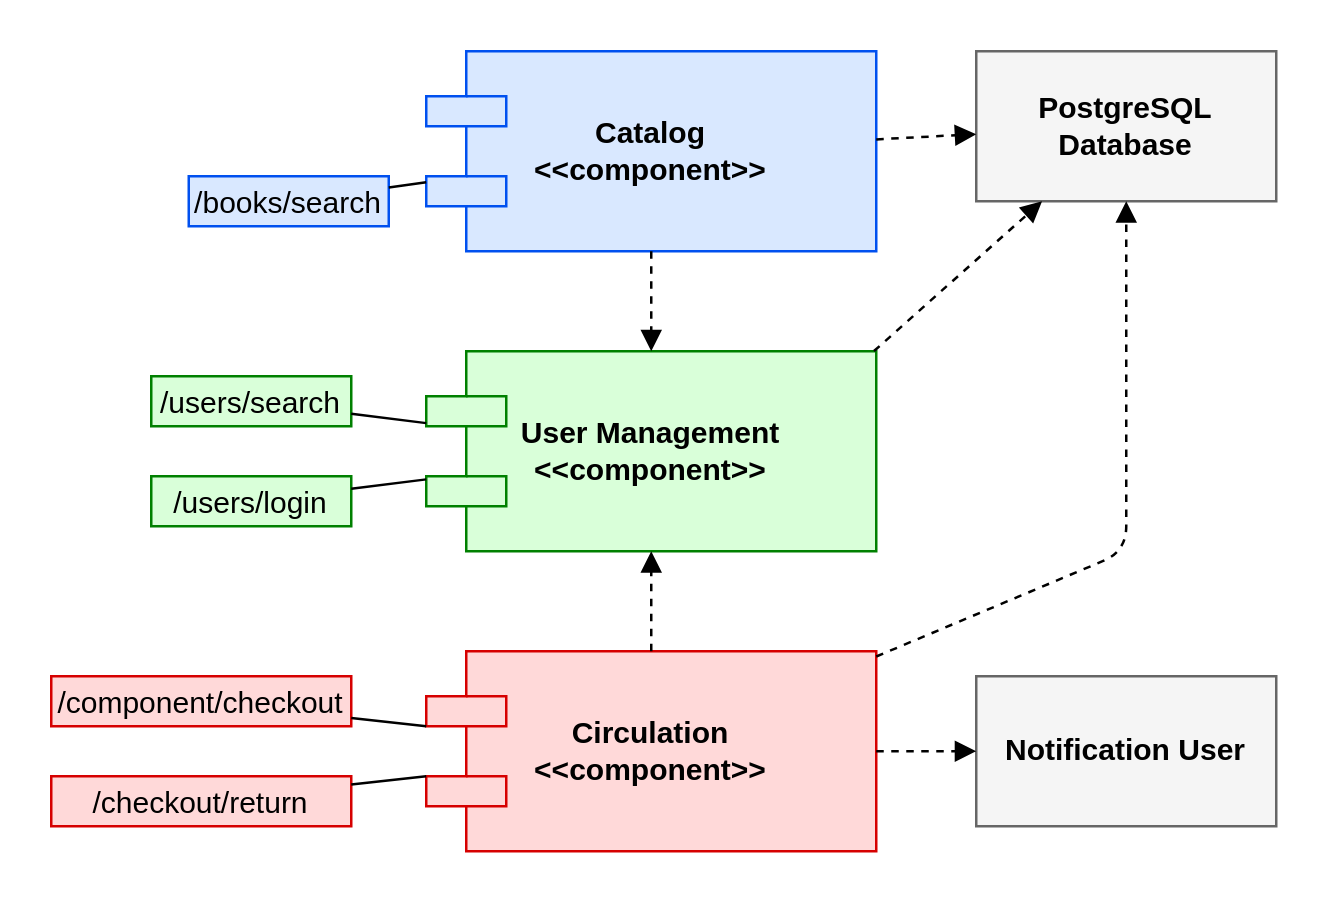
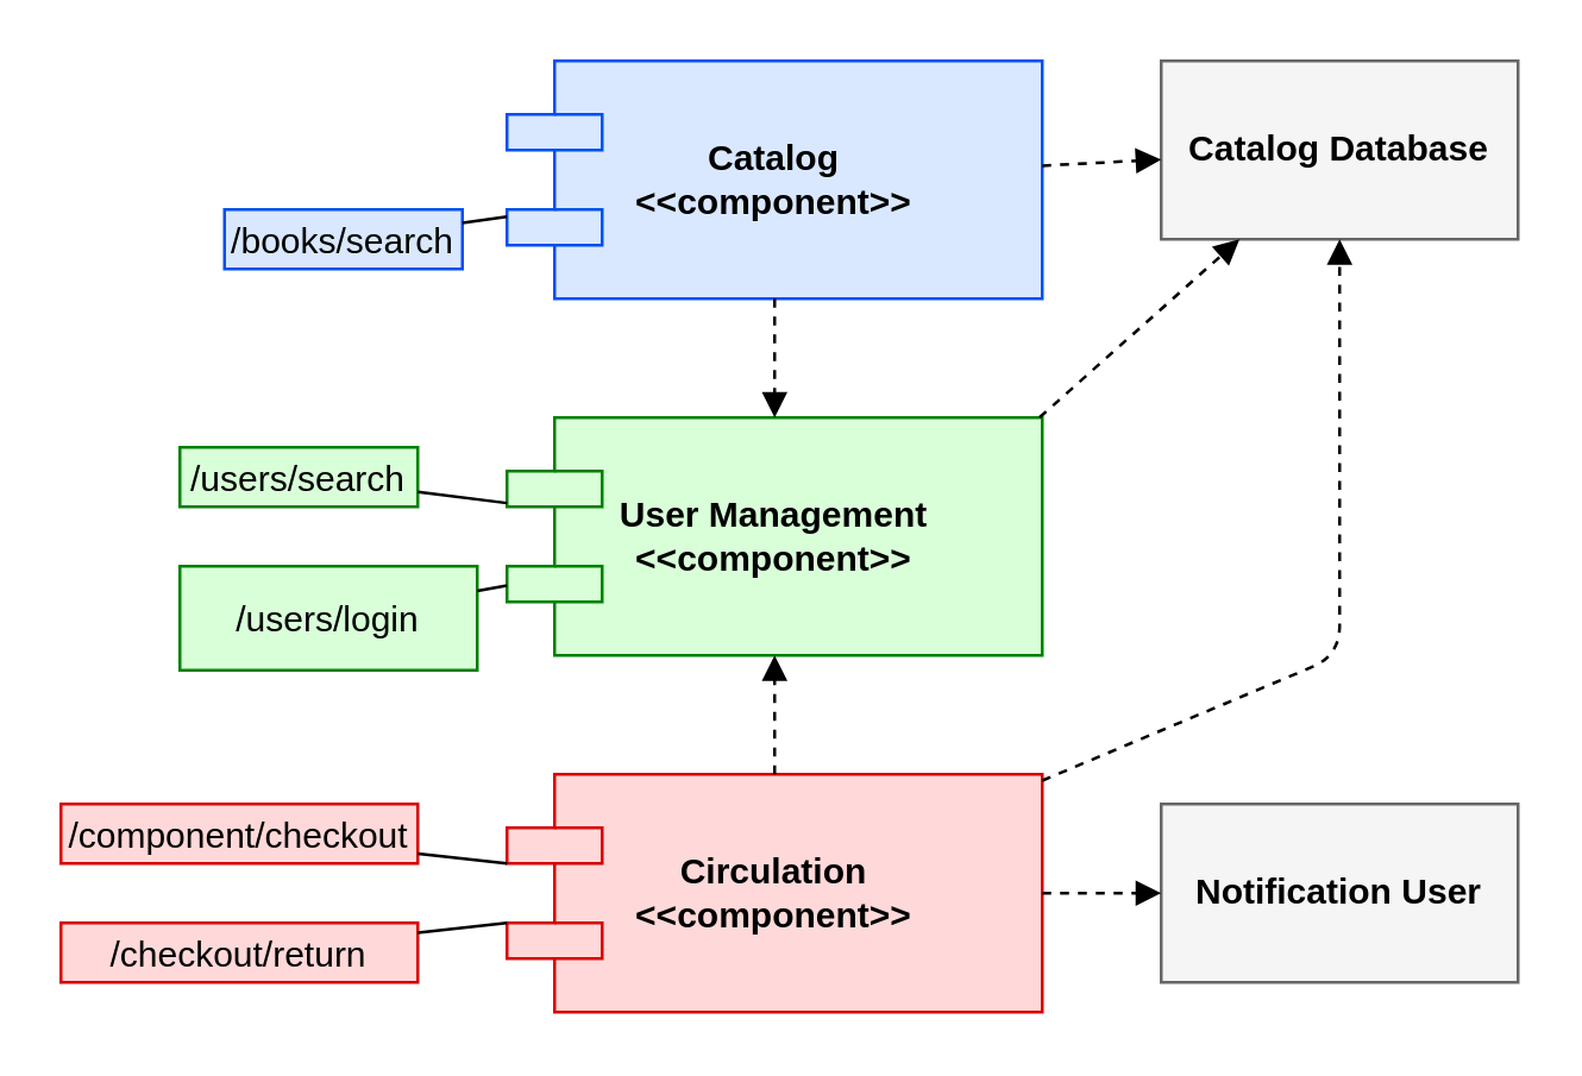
  <mxCell id="0" />
  <mxCell id="1" parent="0" />
  <mxCell id="2" value="Catalog&#10;&lt;&lt;component&gt;&gt;" style="shape=component;whiteSpace=wrap;fontStyle=1;fillColor=#d9e8ff;strokeColor=#0050ef;" vertex="1" parent="1"><mxGeometry x="170" y="20" width="180" height="80" as="geometry" /></mxCell>
  <mxCell id="3" value="/books/search" style="shape=umlInterface;fillColor=#d9e8ff;strokeColor=#0050ef;" vertex="1" parent="1"><mxGeometry x="75" y="70" width="80" height="20" as="geometry" /></mxCell>
  <mxCell id="4" style="edgeStyle=none;endArrow=none;startArrow=none;" edge="1" parent="1" source="2" target="3"><mxGeometry relative="1" as="geometry" /></mxCell>
  <mxCell id="5" value="User Management &lt;&lt;component&gt;&gt;" style="shape=component;whiteSpace=wrap;fontStyle=1;fillColor=#d9ffd9;strokeColor=#008000;" vertex="1" parent="1"><mxGeometry x="170" y="140" width="180" height="80" as="geometry" /></mxCell>
  <mxCell id="6" value="/users/search" style="shape=umlInterface;fillColor=#d9ffd9;strokeColor=#008000;" vertex="1" parent="1"><mxGeometry x="60" y="150" width="80" height="20" as="geometry" /></mxCell>
- <mxCell id="7" value="/users/login" style="shape=umlInterface;fillColor=#d9ffd9;strokeColor=#008000;" vertex="1" parent="1"><mxGeometry x="60" y="190" width="80" height="20" as="geometry" /></mxCell>
+ <mxCell id="7" value="/users/login" style="shape=umlInterface;fillColor=#d9ffd9;strokeColor=#008000;" vertex="1" parent="1"><mxGeometry x="60" y="190" width="100" height="35" as="geometry" /></mxCell>
  <mxCell id="8" style="edgeStyle=none;endArrow=none;startArrow=none;" edge="1" parent="1" source="5" target="6"><mxGeometry relative="1" as="geometry" /></mxCell>
  <mxCell id="9" style="edgeStyle=none;endArrow=none;startArrow=none;" edge="1" parent="1" source="5" target="7"><mxGeometry relative="1" as="geometry" /></mxCell>
  <mxCell id="10" value="Circulation&#10;&lt;&lt;component&gt;&gt;" style="shape=component;whiteSpace=wrap;fontStyle=1;fillColor=#ffd9d9;strokeColor=#d60000;" vertex="1" parent="1"><mxGeometry x="170" y="260" width="180" height="80" as="geometry" /></mxCell>
  <mxCell id="11" value="/component/checkout" style="shape=umlInterface;fillColor=#ffd9d9;strokeColor=#d60000;" vertex="1" parent="1"><mxGeometry x="20" y="270" width="120" height="20" as="geometry" /></mxCell>
  <mxCell id="12" value="/checkout/return" style="shape=umlInterface;fillColor=#ffd9d9;strokeColor=#d60000;" vertex="1" parent="1"><mxGeometry x="20" y="310" width="120" height="20" as="geometry" /></mxCell>
  <mxCell id="13" style="edgeStyle=none;endArrow=none;startArrow=none;" edge="1" parent="1" source="10" target="11"><mxGeometry relative="1" as="geometry" /></mxCell>
  <mxCell id="14" style="edgeStyle=none;endArrow=none;startArrow=none;" edge="1" parent="1" source="10" target="12"><mxGeometry relative="1" as="geometry" /></mxCell>
- <mxCell id="15" value="PostgreSQL Database" style="shape=rectangle;whiteSpace=wrap;fontStyle=1;fillColor=#f5f5f5;strokeColor=#666666;" vertex="1" parent="1"><mxGeometry x="390" y="20" width="120" height="60" as="geometry" /></mxCell>
+ <mxCell id="15" value="Catalog Database" style="shape=rectangle;whiteSpace=wrap;fontStyle=1;fillColor=#f5f5f5;strokeColor=#666666;" vertex="1" parent="1"><mxGeometry x="390" y="20" width="120" height="60" as="geometry" /></mxCell>
  <mxCell id="16" value="Notification User" style="shape=rectangle;whiteSpace=wrap;fontStyle=1;fillColor=#f5f5f5;strokeColor=#666666;" vertex="1" parent="1"><mxGeometry x="390" y="270" width="120" height="60" as="geometry" /></mxCell>
  <mxCell id="17" style="endArrow=block;endFill=1;dashed=1;" edge="1" parent="1" source="2" target="15"><mxGeometry relative="1" as="geometry" /></mxCell>
  <mxCell id="18" style="endArrow=block;endFill=1;dashed=1;exitX=0.995;exitY=-0.001;exitDx=0;exitDy=0;exitPerimeter=0;" edge="1" parent="1" source="5" target="15"><mxGeometry relative="1" as="geometry"><Array as="points" /></mxGeometry></mxCell>
  <mxCell id="19" style="endArrow=block;endFill=1;dashed=1;" edge="1" parent="1" source="10" target="15"><mxGeometry relative="1" as="geometry"><Array as="points"><mxPoint x="450" y="220" /></Array></mxGeometry></mxCell>
  <mxCell id="20" style="endArrow=block;endFill=1;dashed=1;" edge="1" parent="1" source="10" target="16"><mxGeometry relative="1" as="geometry" /></mxCell>
  <mxCell id="21" style="endArrow=block;endFill=1;dashed=1;" edge="1" parent="1" source="2" target="5"><mxGeometry relative="1" as="geometry" /></mxCell>
  <mxCell id="22" style="endArrow=block;endFill=1;dashed=1;" edge="1" parent="1" source="10" target="5"><mxGeometry relative="1" as="geometry" /></mxCell>
